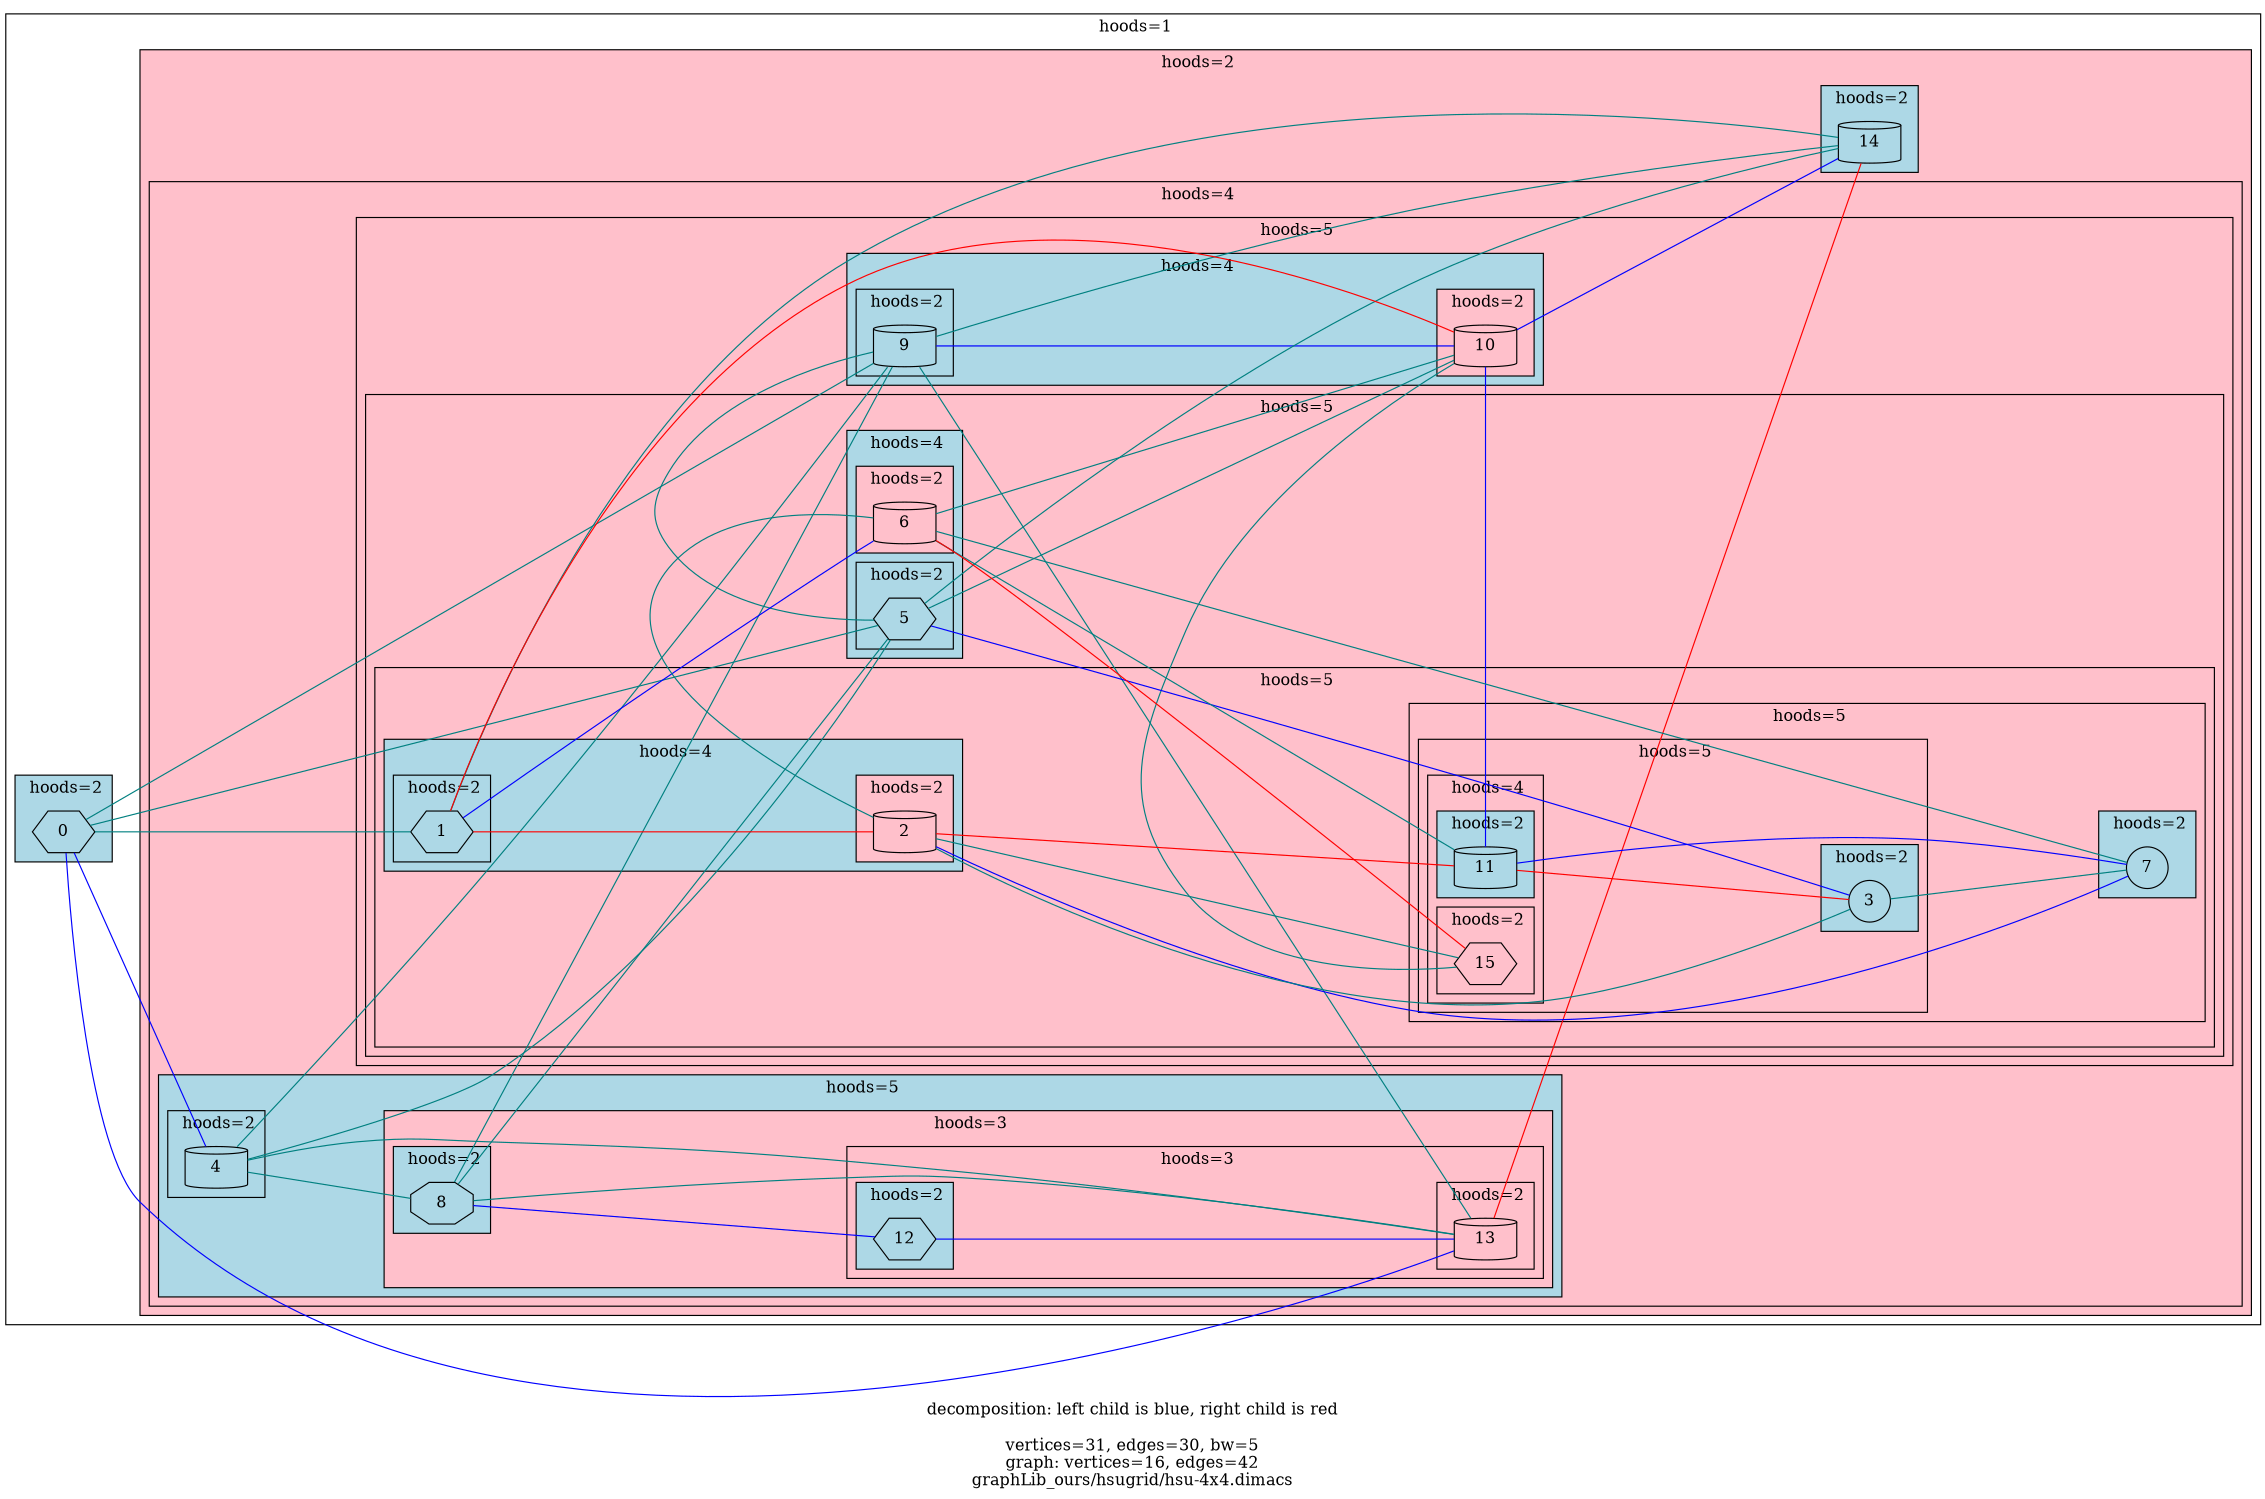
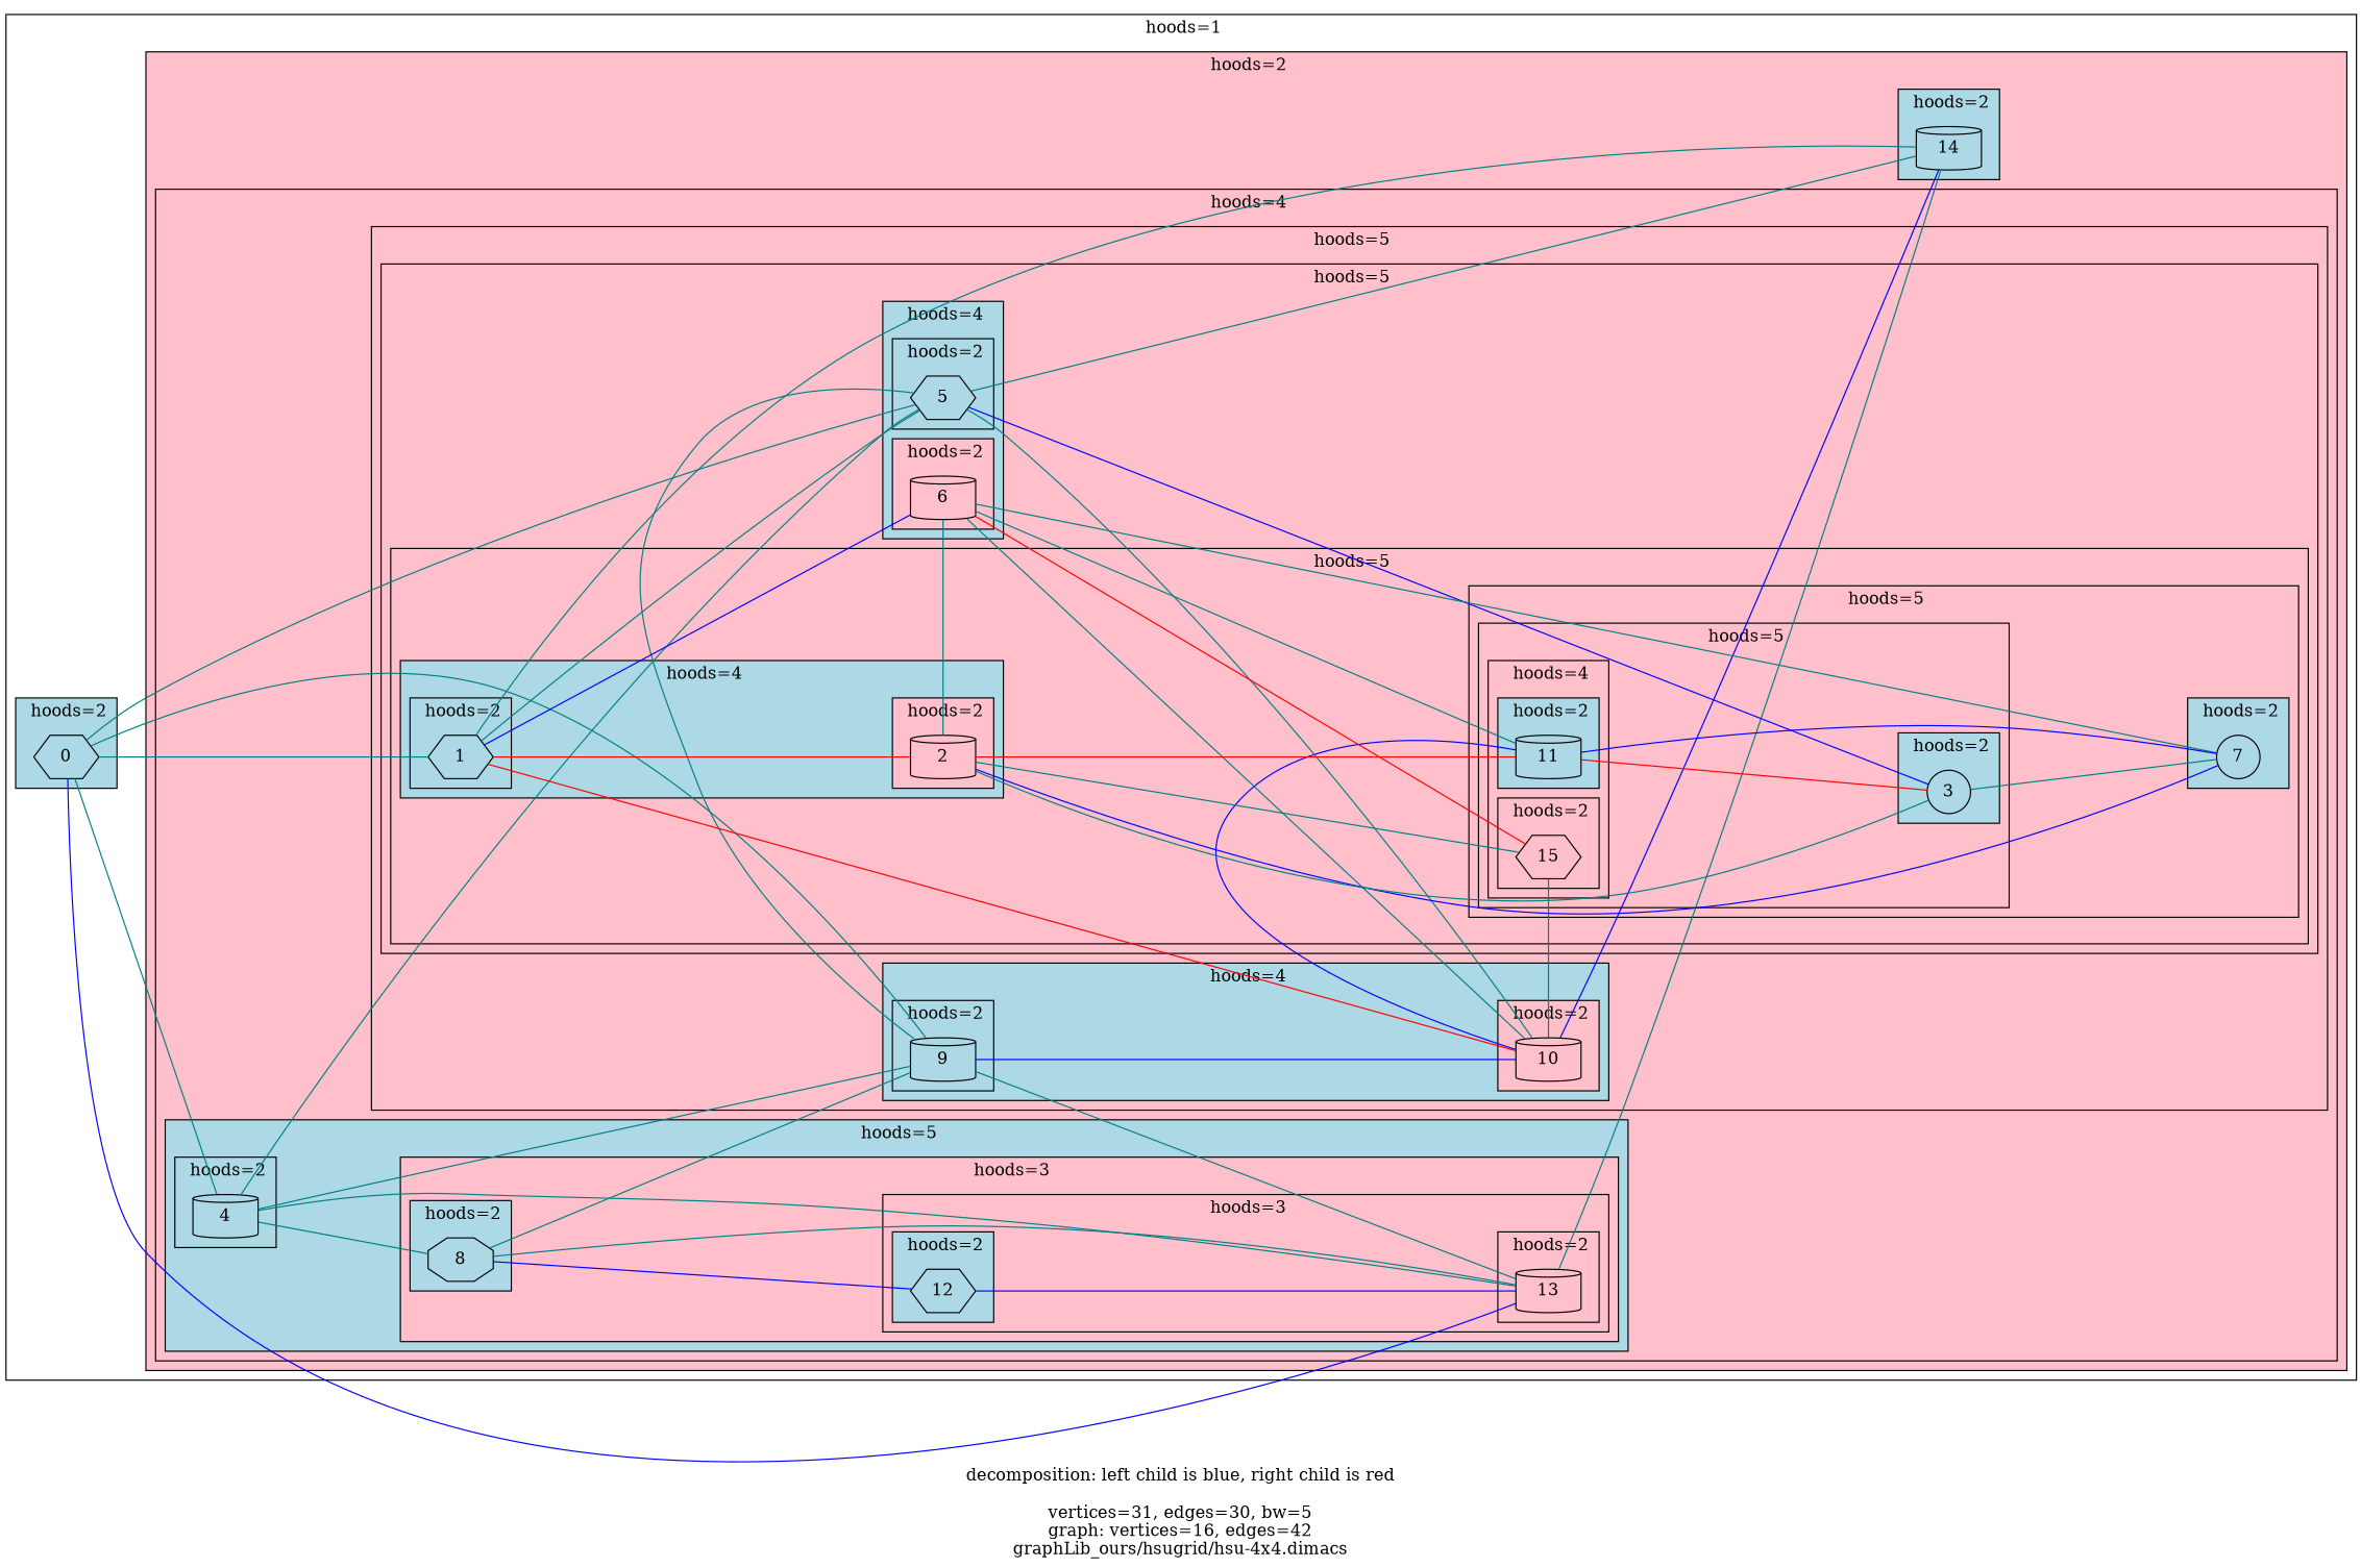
  graph {
    label="decomposition: left child is blue, right child is red\n\nvertices=31, edges=30, bw=5\ngraph: vertices=16, edges=42\ngraphLib_ours/hsugrid/hsu-4x4.dimacs"
    rankdir=LR
    node [shape=cylinder]
    edge [color=teal]
    n1 [label=0 shape=hexagon]
    n2 [label=14]
    n3 [label=4]
    n4 [label=8 shape=octagon]
    n5 [label=12 shape=hexagon]
    n6 [label=13]
    n7 [label=9]
    n8 [label=10]
    n9 [label=5 shape=hexagon]
    n10 [label=6]
    n11 [label=1 shape=hexagon]
    n12 [label=2]
    n13 [label=7 shape=circle]
    n14 [label=3 shape=circle]
    n15 [label=11]
    n16 [label=15 shape=hexagon]
    subgraph cluster_1 {
      label=" hoods=1"
      subgraph cluster_2 {
        fillcolor=lightblue
        label=" hoods=2"
        style=filled
        n1
      }
      subgraph cluster_3 {
        fillcolor=pink
        label=" hoods=2"
        style=filled
        subgraph cluster_4 {
          fillcolor=lightblue
          label=" hoods=2"
          style=filled
          n2
        }
        subgraph cluster_5 {
          fillcolor=pink
          label=" hoods=4"
          style=filled
          subgraph cluster_6 {
            fillcolor=lightblue
            label=" hoods=5"
            style=filled
            subgraph cluster_7 {
              fillcolor=lightblue
              label=" hoods=2"
              style=filled
              n3
            }
            subgraph cluster_8 {
              fillcolor=pink
              label=" hoods=3"
              style=filled
              subgraph cluster_9 {
                fillcolor=lightblue
                label=" hoods=2"
                style=filled
                n4
              }
              subgraph cluster_10 {
                fillcolor=pink
                label=" hoods=3"
                style=filled
                subgraph cluster_11 {
                  fillcolor=lightblue
                  label=" hoods=2"
                  style=filled
                  n5
                }
                subgraph cluster_12 {
                  fillcolor=pink
                  label=" hoods=2"
                  style=filled
                  n6
                }
              }
            }
          }
          subgraph cluster_13 {
            fillcolor=pink
            label=" hoods=5"
            style=filled
            subgraph cluster_14 {
              fillcolor=lightblue
              label=" hoods=4"
              style=filled
              subgraph cluster_15 {
                fillcolor=lightblue
                label=" hoods=2"
                style=filled
                n7
              }
              subgraph cluster_16 {
                fillcolor=pink
                label=" hoods=2"
                style=filled
                n8
              }
            }
            subgraph cluster_17 {
              fillcolor=pink
              label=" hoods=5"
              style=filled
              subgraph cluster_18 {
                fillcolor=lightblue
                label=" hoods=4"
                style=filled
                subgraph cluster_19 {
                  fillcolor=lightblue
                  label=" hoods=2"
                  style=filled
                  n9
                }
                subgraph cluster_20 {
                  fillcolor=pink
                  label=" hoods=2"
                  style=filled
                  n10
                }
              }
              subgraph cluster_21 {
                fillcolor=pink
                label=" hoods=5"
                style=filled
                subgraph cluster_22 {
                  fillcolor=lightblue
                  label=" hoods=4"
                  style=filled
                  subgraph cluster_23 {
                    fillcolor=lightblue
                    label=" hoods=2"
                    style=filled
                    n11
                  }
                  subgraph cluster_24 {
                    fillcolor=pink
                    label=" hoods=2"
                    style=filled
                    n12
                  }
                }
                subgraph cluster_25 {
                  fillcolor=pink
                  label=" hoods=5"
                  style=filled
                  subgraph cluster_26 {
                    fillcolor=lightblue
                    label=" hoods=2"
                    style=filled
                    n13
                  }
                  subgraph cluster_27 {
                    fillcolor=pink
                    label=" hoods=5"
                    style=filled
                    subgraph cluster_28 {
                      fillcolor=lightblue
                      label=" hoods=2"
                      style=filled
                      n14
                    }
                    subgraph cluster_29 {
                      fillcolor=pink
                      label=" hoods=4"
                      style=filled
                      subgraph cluster_30 {
                        fillcolor=lightblue
                        label=" hoods=2"
                        style=filled
                        n15
                      }
                      subgraph cluster_31 {
                        fillcolor=pink
                        label=" hoods=2"
                        style=filled
                        n16
                      }
                    }
                  }
                }
              }
            }
          }
        }
      }
    }
    subgraph sub_32 {
      label="real graph"
      n1
      n2
      n3
      n4
      n5
      n6
      n7
      n8
      n9
      n10
      n11
      n12
      n13
      n14
      n15
      n16
    }
-   n1 -- n3 [color=blue]
+   n1 -- n3
    n1 -- n6 [color=blue]
    n1 -- n7
    n1 -- n9
    n1 -- n11
    n3 -- n4
    n3 -- n6
    n3 -- n7
    n3 -- n9
    n4 -- n5 [color=blue]
    n4 -- n6
    n4 -- n7
    n5 -- n6 [color=blue]
-   n6 -- n2 [color=red]
-   n7 -- n2
+   n6 -- n2
    n7 -- n6
    n7 -- n8 [color=blue]
    n8 -- n2 [color=blue]
    n8 -- n15 [color=blue]
    n8 -- n16
    n9 -- n2
    n9 -- n7
    n9 -- n8
    n9 -- n14 [color=blue]
    n10 -- n8
    n10 -- n13
    n10 -- n15
    n10 -- n16 [color=red]
    n11 -- n2
    n11 -- n8 [color=red]
-   n4 -- n9
+   n11 -- n9
    n11 -- n10 [color=blue]
    n11 -- n12 [color=red]
    n12 -- n10
    n12 -- n13 [color=blue]
    n12 -- n14
    n12 -- n15 [color=red]
    n12 -- n16
    n13 -- n15 [color=blue]
    n14 -- n13
    n15 -- n14 [color=red]
  }
